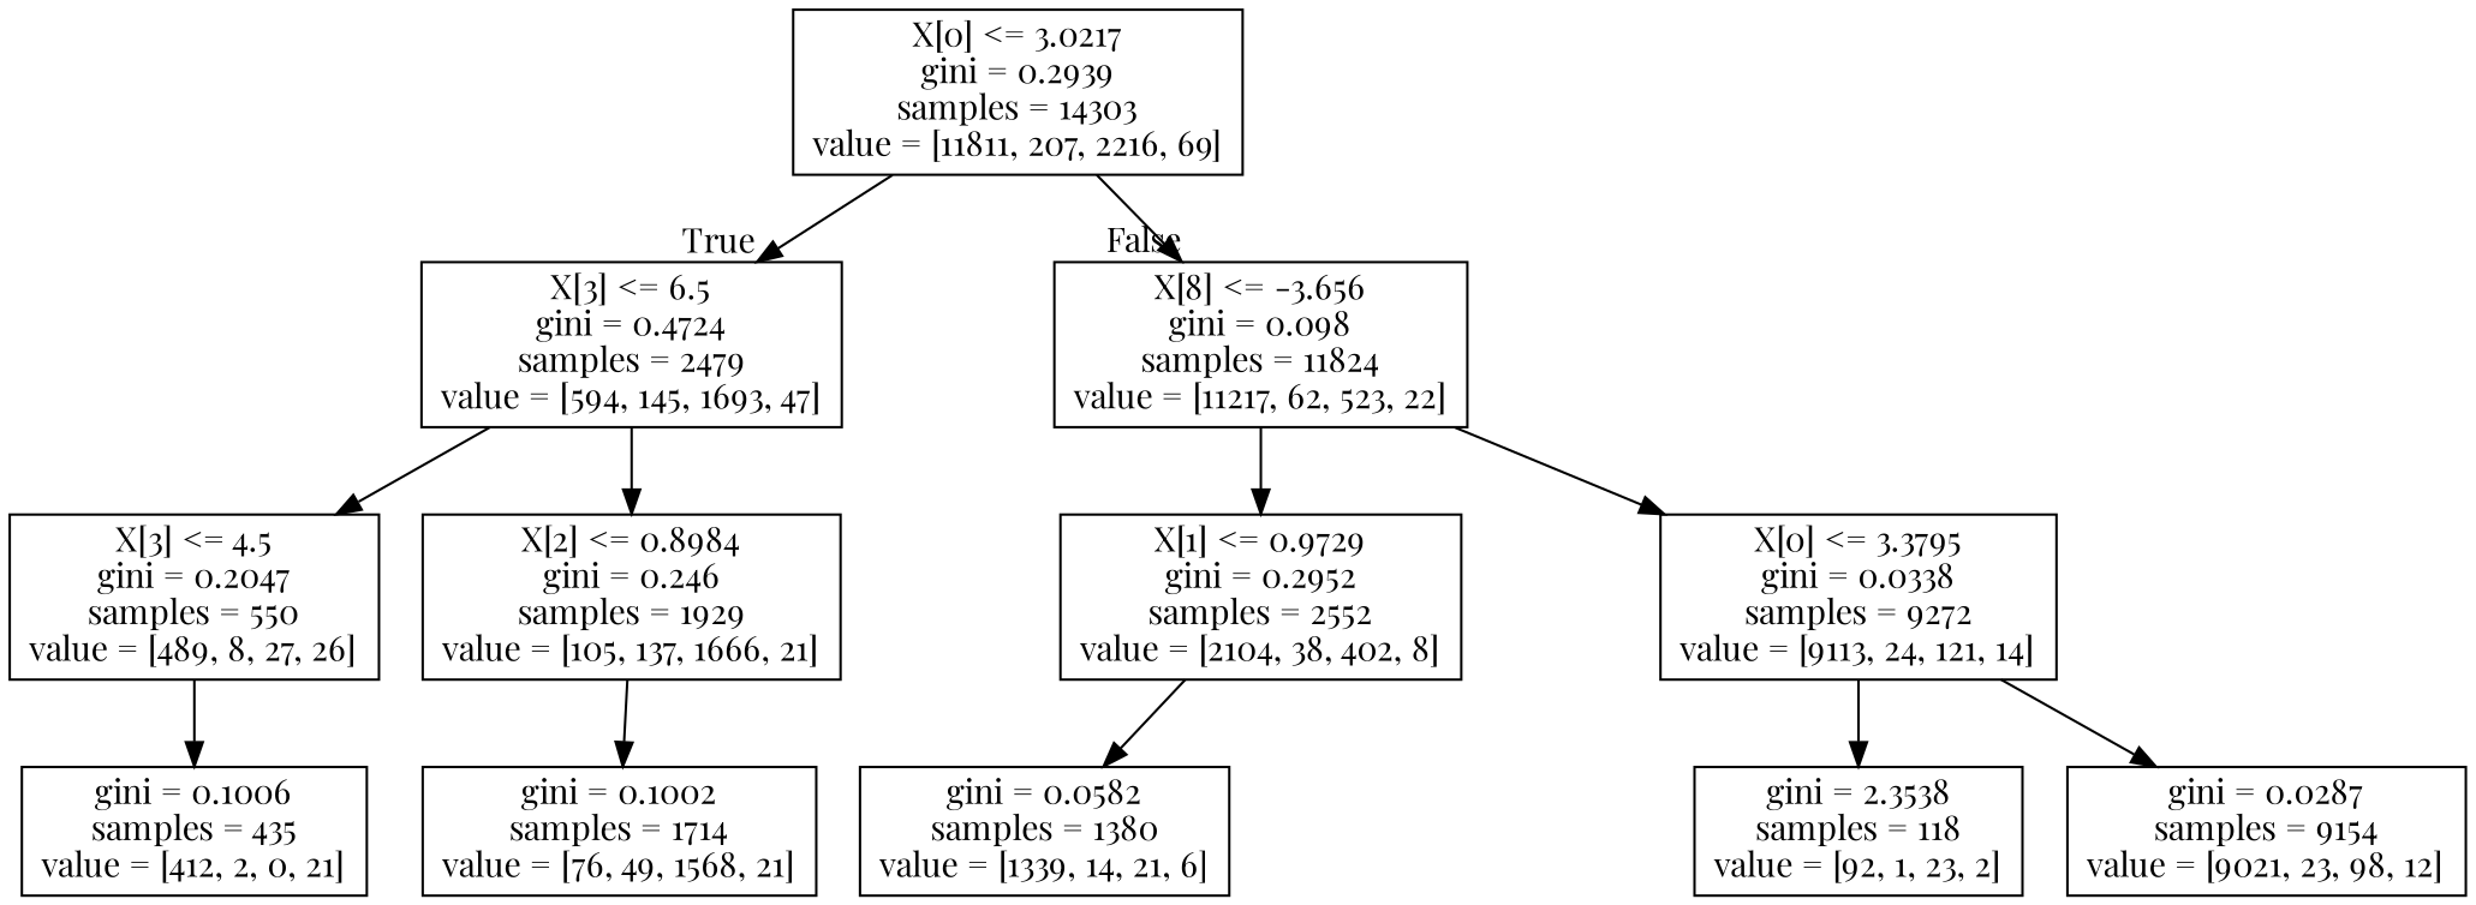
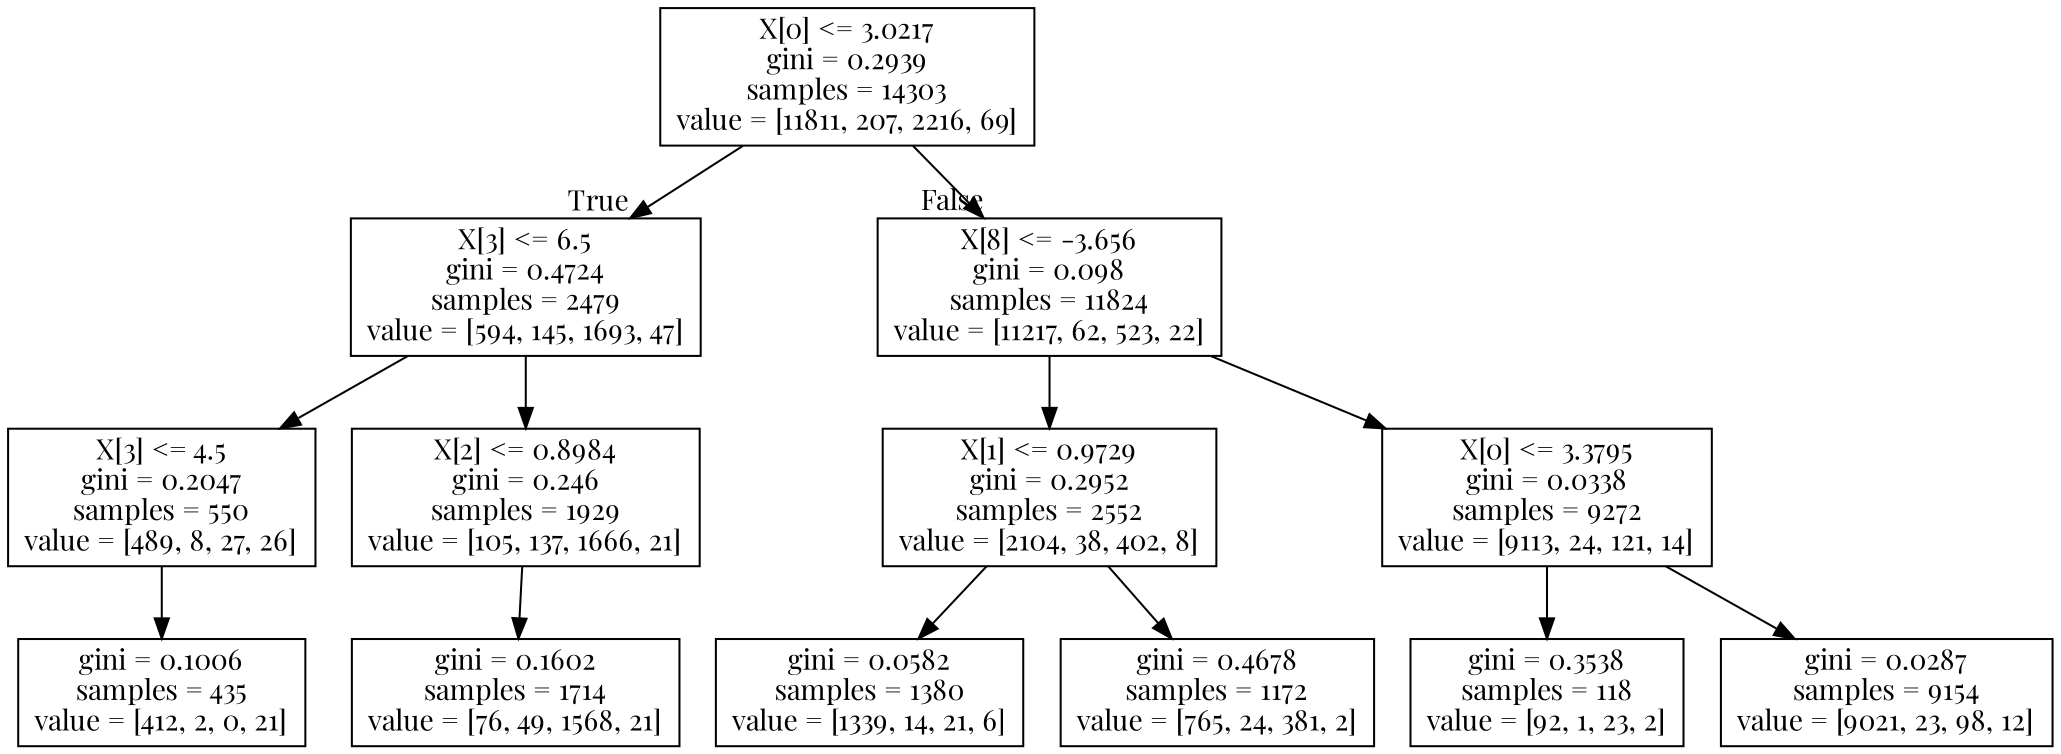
  digraph {
    fontname="Playfair Display"
    node [fontname="Playfair Display" shape=box]
    edge [fontname="Playfair Display"]
    n1 [label="X[0] <= 3.0217\ngini = 0.2939\nsamples = 14303\nvalue = [11811, 207, 2216, 69]"]
    n2 [label="X[3] <= 6.5\ngini = 0.4724\nsamples = 2479\nvalue = [594, 145, 1693, 47]"]
    n3 [label="X[8] <= -3.656\ngini = 0.098\nsamples = 11824\nvalue = [11217, 62, 523, 22]"]
    n4 [label="X[3] <= 4.5\ngini = 0.2047\nsamples = 550\nvalue = [489, 8, 27, 26]"]
    n5 [label="X[2] <= 0.8984\ngini = 0.246\nsamples = 1929\nvalue = [105, 137, 1666, 21]"]
    n6 [label="X[1] <= 0.9729\ngini = 0.2952\nsamples = 2552\nvalue = [2104, 38, 402, 8]"]
    n7 [label="X[0] <= 3.3795\ngini = 0.0338\nsamples = 9272\nvalue = [9113, 24, 121, 14]"]
    n8 [label="gini = 0.1006\nsamples = 435\nvalue = [412, 2, 0, 21]"]
-   n9 [label="gini = 0.1002\nsamples = 1714\nvalue = [76, 49, 1568, 21]"]
+   n9 [label="gini = 0.1602\nsamples = 1714\nvalue = [76, 49, 1568, 21]"]
    n10 [label="gini = 0.0582\nsamples = 1380\nvalue = [1339, 14, 21, 6]"]
-   n12 [label="gini = 2.3538\nsamples = 118\nvalue = [92, 1, 23, 2]"]
+   n11 [label="gini = 0.4678\nsamples = 1172\nvalue = [765, 24, 381, 2]"]
+   n12 [label="gini = 0.3538\nsamples = 118\nvalue = [92, 1, 23, 2]"]
    n13 [label="gini = 0.0287\nsamples = 9154\nvalue = [9021, 23, 98, 12]"]
    n1 -> n2 [headlabel=True labelangle=45 labeldistance=2.5]
    n1 -> n3 [headlabel=False labelangle=-45 labeldistance=2.5]
    n2 -> n4
    n2 -> n5
    n3 -> n6
    n3 -> n7
    n4 -> n8
    n5 -> n9
    n6 -> n10
+   n6 -> n11
    n7 -> n12
    n7 -> n13
  }
